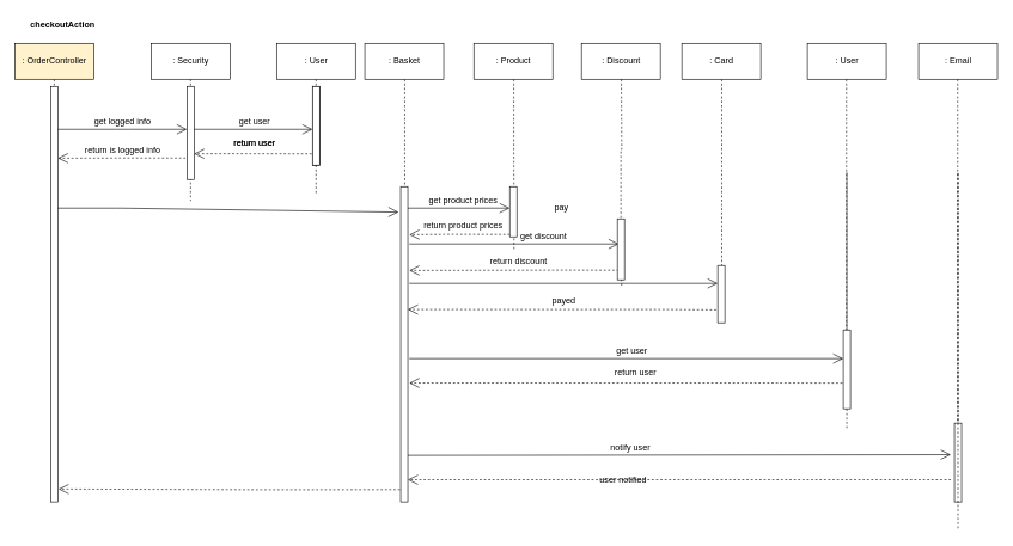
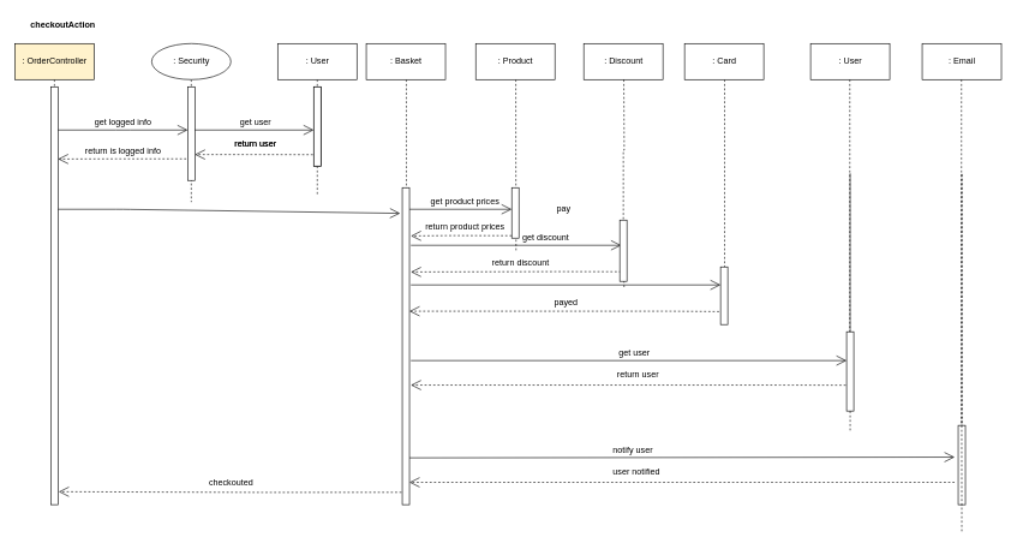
  <mxCell id="0" />
  <mxCell id="1" parent="0" />
  <mxCell id="2" style="edgeStyle=orthogonalEdgeStyle;rounded=0;orthogonalLoop=1;jettySize=auto;html=1;exitX=0.5;exitY=1;exitDx=0;exitDy=0;endArrow=none;endFill=0;dashed=1;" edge="1" parent="1"><mxGeometry relative="1" as="geometry"><mxPoint x="564" y="660" as="targetPoint" /><mxPoint x="563.66" y="110" as="sourcePoint" /><Array as="points"><mxPoint x="564" y="240" /><mxPoint x="564" y="240" /></Array></mxGeometry></mxCell>
  <mxCell id="3" style="edgeStyle=orthogonalEdgeStyle;rounded=0;orthogonalLoop=1;jettySize=auto;html=1;exitX=0.5;exitY=1;exitDx=0;exitDy=0;endArrow=none;endFill=0;dashed=1;" edge="1" parent="1"><mxGeometry relative="1" as="geometry"><mxPoint x="440" y="270" as="targetPoint" /><mxPoint x="440" y="110" as="sourcePoint" /><Array as="points" /></mxGeometry></mxCell>
  <mxCell id="4" style="edgeStyle=orthogonalEdgeStyle;rounded=0;orthogonalLoop=1;jettySize=auto;html=1;exitX=0.5;exitY=1;exitDx=0;exitDy=0;endArrow=none;endFill=0;dashed=1;" edge="1" parent="1" source="18"><mxGeometry relative="1" as="geometry"><mxPoint x="265" y="280" as="targetPoint" /><mxPoint x="265" y="120" as="sourcePoint" /><Array as="points" /></mxGeometry></mxCell>
  <mxCell id="5" style="edgeStyle=orthogonalEdgeStyle;rounded=0;orthogonalLoop=1;jettySize=auto;html=1;exitX=0.5;exitY=1;exitDx=0;exitDy=0;endArrow=none;endFill=0;dashed=1;" edge="1" parent="1" source="17"><mxGeometry relative="1" as="geometry"><mxPoint x="75.207" y="450" as="targetPoint" /></mxGeometry></mxCell>
  <mxCell id="6" value="" style="html=1;points=[];perimeter=orthogonalPerimeter;" vertex="1" parent="1"><mxGeometry x="70" y="120" width="10" height="580" as="geometry" /></mxCell>
  <mxCell id="7" value="" style="html=1;points=[];perimeter=orthogonalPerimeter;" vertex="1" parent="1"><mxGeometry x="260" y="120" width="10" height="130" as="geometry" /></mxCell>
  <mxCell id="8" value="" style="html=1;points=[];perimeter=orthogonalPerimeter;" vertex="1" parent="1"><mxGeometry x="435" y="120" width="10" height="110" as="geometry" /></mxCell>
  <mxCell id="9" value="" style="endArrow=open;endFill=1;endSize=12;html=1;" edge="1" parent="1" target="7"><mxGeometry width="160" relative="1" as="geometry"><mxPoint x="80" y="180" as="sourcePoint" /><mxPoint x="240" y="180" as="targetPoint" /><Array as="points"><mxPoint x="170" y="180" /></Array></mxGeometry></mxCell>
  <mxCell id="10" value="" style="endArrow=open;endFill=1;endSize=12;html=1;" edge="1" parent="1" target="8"><mxGeometry width="160" relative="1" as="geometry"><mxPoint x="270" y="180" as="sourcePoint" /><mxPoint x="430" y="180" as="targetPoint" /></mxGeometry></mxCell>
  <mxCell id="11" value="get logged info" style="text;html=1;align=center;verticalAlign=middle;resizable=0;points=[];autosize=1;" vertex="1" parent="1"><mxGeometry x="125" y="160" width="90" height="20" as="geometry" /></mxCell>
  <mxCell id="12" value="get user" style="text;html=1;align=center;verticalAlign=middle;resizable=0;points=[];autosize=1;" vertex="1" parent="1"><mxGeometry x="324" y="160" width="60" height="20" as="geometry" /></mxCell>
  <mxCell id="13" value="" style="endArrow=open;endSize=12;dashed=1;html=1;exitX=-0.105;exitY=0.856;exitDx=0;exitDy=0;exitPerimeter=0;" edge="1" parent="1" source="8" target="7"><mxGeometry x="0.022" width="160" relative="1" as="geometry"><mxPoint x="275" y="230" as="sourcePoint" /><mxPoint x="435" y="230" as="targetPoint" /><Array as="points"><mxPoint x="350" y="214" /></Array><mxPoint as="offset" /></mxGeometry></mxCell>
  <mxCell id="14" value="return user" style="text;html=1;align=center;verticalAlign=middle;resizable=0;points=[];autosize=1;" vertex="1" parent="1"><mxGeometry x="319" y="190" width="70" height="20" as="geometry" /></mxCell>
  <mxCell id="15" value="" style="endArrow=open;endSize=12;dashed=1;html=1;entryX=0.919;entryY=0.325;entryDx=0;entryDy=0;entryPerimeter=0;" edge="1" parent="1"><mxGeometry x="0.022" width="160" relative="1" as="geometry"><mxPoint x="258" y="220" as="sourcePoint" /><mxPoint x="80" y="220.25" as="targetPoint" /><Array as="points"><mxPoint x="160.81" y="220" /></Array><mxPoint as="offset" /></mxGeometry></mxCell>
  <mxCell id="16" value="return is logged info" style="text;html=1;align=center;verticalAlign=middle;resizable=0;points=[];autosize=1;" vertex="1" parent="1"><mxGeometry x="110" y="200" width="120" height="20" as="geometry" /></mxCell>
  <mxCell id="17" value=": OrderController" style="html=1;fillColor=#fff2cc;" vertex="1" parent="1"><mxGeometry x="20" y="60" width="110" height="50" as="geometry" /></mxCell>
- <mxCell id="18" value=": Security" style="html=1;" vertex="1" parent="1"><mxGeometry x="210" y="60" width="110" height="50" as="geometry" /></mxCell>
+ <mxCell id="18" value=": Security" style="ellipse;html=1;" vertex="1" parent="1"><mxGeometry x="210" y="60" width="110" height="50" as="geometry" /></mxCell>
  <mxCell id="19" value=": User" style="html=1;" vertex="1" parent="1"><mxGeometry x="385" y="60" width="110" height="50" as="geometry" /></mxCell>
  <mxCell id="20" value="" style="html=1;points=[];perimeter=orthogonalPerimeter;" vertex="1" parent="1"><mxGeometry x="558" y="260" width="10" height="440" as="geometry" /></mxCell>
  <mxCell id="21" value=": Basket" style="html=1;" vertex="1" parent="1"><mxGeometry x="508" y="60" width="110" height="50" as="geometry" /></mxCell>
  <mxCell id="22" value="" style="endArrow=open;endFill=1;endSize=12;html=1;entryX=-0.3;entryY=0.081;entryDx=0;entryDy=0;entryPerimeter=0;" edge="1" parent="1" target="20"><mxGeometry width="160" relative="1" as="geometry"><mxPoint x="80" y="290" as="sourcePoint" /><mxPoint x="260" y="290" as="targetPoint" /><Array as="points"><mxPoint x="170" y="290" /></Array></mxGeometry></mxCell>
  <mxCell id="23" value="" style="endArrow=open;endSize=12;dashed=1;html=1;entryX=1.1;entryY=0.969;entryDx=0;entryDy=0;entryPerimeter=0;exitX=-0.1;exitY=0.961;exitDx=0;exitDy=0;exitPerimeter=0;" edge="1" parent="1" source="20" target="6"><mxGeometry x="0.022" width="160" relative="1" as="geometry"><mxPoint x="560" y="350" as="sourcePoint" /><mxPoint x="100" y="380" as="targetPoint" /><Array as="points"><mxPoint x="370" y="683" /></Array><mxPoint as="offset" /></mxGeometry></mxCell>
+ <mxCell id="24" value="checkouted" style="text;html=1;align=center;verticalAlign=middle;resizable=0;points=[];autosize=1;" vertex="1" parent="1"><mxGeometry x="280" y="660" width="80" height="20" as="geometry" /></mxCell>
  <mxCell id="25" style="edgeStyle=orthogonalEdgeStyle;rounded=0;orthogonalLoop=1;jettySize=auto;html=1;exitX=0.5;exitY=1;exitDx=0;exitDy=0;endArrow=none;endFill=0;dashed=1;" edge="1" parent="1"><mxGeometry relative="1" as="geometry"><mxPoint x="716" y="350" as="targetPoint" /><mxPoint x="715.66" y="110" as="sourcePoint" /><Array as="points"><mxPoint x="716" y="210" /><mxPoint x="716" y="210" /></Array></mxGeometry></mxCell>
  <mxCell id="26" value="" style="html=1;points=[];perimeter=orthogonalPerimeter;" vertex="1" parent="1"><mxGeometry x="710" y="260" width="10" height="70" as="geometry" /></mxCell>
  <mxCell id="27" value=": Product" style="html=1;" vertex="1" parent="1"><mxGeometry x="660" y="60" width="110" height="50" as="geometry" /></mxCell>
  <mxCell id="28" value="" style="endArrow=open;endFill=1;endSize=12;html=1;" edge="1" parent="1"><mxGeometry width="160" relative="1" as="geometry"><mxPoint x="568" y="290" as="sourcePoint" /><mxPoint x="710" y="290" as="targetPoint" /></mxGeometry></mxCell>
  <mxCell id="29" value="get product prices" style="text;html=1;align=center;verticalAlign=middle;resizable=0;points=[];autosize=1;" vertex="1" parent="1"><mxGeometry x="590" y="270" width="110" height="20" as="geometry" /></mxCell>
  <mxCell id="30" value="" style="endArrow=open;endSize=12;dashed=1;html=1;exitX=-0.105;exitY=0.856;exitDx=0;exitDy=0;exitPerimeter=0;" edge="1" parent="1"><mxGeometry x="0.022" width="160" relative="1" as="geometry"><mxPoint x="710" y="326.66" as="sourcePoint" /><mxPoint x="570" y="327" as="targetPoint" /><Array as="points"><mxPoint x="626.05" y="326.5" /></Array><mxPoint as="offset" /></mxGeometry></mxCell>
  <mxCell id="31" value="return product prices" style="text;html=1;align=center;verticalAlign=middle;resizable=0;points=[];autosize=1;" vertex="1" parent="1"><mxGeometry x="580" y="305" width="130" height="20" as="geometry" /></mxCell>
  <mxCell id="32" style="edgeStyle=orthogonalEdgeStyle;rounded=0;orthogonalLoop=1;jettySize=auto;html=1;exitX=0.5;exitY=1;exitDx=0;exitDy=0;endArrow=none;endFill=0;dashed=1;" edge="1" parent="1" source="45"><mxGeometry relative="1" as="geometry"><mxPoint x="866" y="400" as="targetPoint" /><mxPoint x="865.66" y="110" as="sourcePoint" /><Array as="points" /></mxGeometry></mxCell>
  <mxCell id="33" value=": Discount" style="html=1;" vertex="1" parent="1"><mxGeometry x="810" y="60" width="110" height="50" as="geometry" /></mxCell>
  <mxCell id="34" value="" style="endArrow=open;endFill=1;endSize=12;html=1;" edge="1" parent="1"><mxGeometry width="160" relative="1" as="geometry"><mxPoint x="570" y="340" as="sourcePoint" /><mxPoint x="862" y="340" as="targetPoint" /></mxGeometry></mxCell>
  <mxCell id="35" value="get discount" style="text;html=1;align=center;verticalAlign=middle;resizable=0;points=[];autosize=1;" vertex="1" parent="1"><mxGeometry x="717" y="320" width="80" height="20" as="geometry" /></mxCell>
  <mxCell id="36" value="" style="endArrow=open;endSize=12;dashed=1;html=1;exitX=-0.105;exitY=0.856;exitDx=0;exitDy=0;exitPerimeter=0;" edge="1" parent="1"><mxGeometry x="0.022" width="160" relative="1" as="geometry"><mxPoint x="862" y="376.66" as="sourcePoint" /><mxPoint x="570" y="377" as="targetPoint" /><Array as="points"><mxPoint x="778.05" y="376.5" /></Array><mxPoint as="offset" /></mxGeometry></mxCell>
  <mxCell id="37" value="return discount" style="text;html=1;align=center;verticalAlign=middle;resizable=0;points=[];autosize=1;" vertex="1" parent="1"><mxGeometry x="677" y="355" width="90" height="20" as="geometry" /></mxCell>
  <mxCell id="38" style="edgeStyle=orthogonalEdgeStyle;rounded=0;orthogonalLoop=1;jettySize=auto;html=1;exitX=0.5;exitY=1;exitDx=0;exitDy=0;endArrow=none;endFill=0;dashed=1;" edge="1" parent="1"><mxGeometry relative="1" as="geometry"><mxPoint x="1005.66" y="450" as="targetPoint" /><mxPoint x="1005.66" y="110" as="sourcePoint" /><Array as="points" /></mxGeometry></mxCell>
  <mxCell id="39" value="" style="html=1;points=[];perimeter=orthogonalPerimeter;" vertex="1" parent="1"><mxGeometry x="1000" y="370" width="10" height="80" as="geometry" /></mxCell>
  <mxCell id="40" value=": Card" style="html=1;" vertex="1" parent="1"><mxGeometry x="950" y="60" width="110" height="50" as="geometry" /></mxCell>
  <mxCell id="41" value="" style="endArrow=open;endFill=1;endSize=12;html=1;" edge="1" parent="1"><mxGeometry width="160" relative="1" as="geometry"><mxPoint x="570" y="395" as="sourcePoint" /><mxPoint x="1000" y="395" as="targetPoint" /></mxGeometry></mxCell>
  <mxCell id="42" value="pay" style="text;html=1;align=center;verticalAlign=middle;resizable=0;points=[];autosize=1;" vertex="1" parent="1"><mxGeometry x="767" y="280" width="30" height="20" as="geometry" /></mxCell>
  <mxCell id="43" value="" style="endArrow=open;endSize=12;dashed=1;html=1;" edge="1" parent="1" target="20"><mxGeometry x="0.022" width="160" relative="1" as="geometry"><mxPoint x="998" y="432" as="sourcePoint" /><mxPoint x="580" y="460" as="targetPoint" /><Array as="points"><mxPoint x="928.05" y="431.5" /></Array><mxPoint as="offset" /></mxGeometry></mxCell>
  <mxCell id="44" value="payed" style="text;html=1;align=center;verticalAlign=middle;resizable=0;points=[];autosize=1;" vertex="1" parent="1"><mxGeometry x="760" y="410" width="50" height="20" as="geometry" /></mxCell>
  <mxCell id="45" value="" style="html=1;points=[];perimeter=orthogonalPerimeter;" vertex="1" parent="1"><mxGeometry x="860" y="305" width="10" height="85" as="geometry" /></mxCell>
  <mxCell id="46" style="edgeStyle=orthogonalEdgeStyle;rounded=0;orthogonalLoop=1;jettySize=auto;html=1;exitX=0.5;exitY=1;exitDx=0;exitDy=0;endArrow=none;endFill=0;dashed=1;" edge="1" parent="1" target="45"><mxGeometry relative="1" as="geometry"><mxPoint x="865.66" y="450" as="targetPoint" /><mxPoint x="865.66" y="110" as="sourcePoint" /><Array as="points" /></mxGeometry></mxCell>
  <mxCell id="47" value="return user" style="text;html=1;align=center;verticalAlign=middle;resizable=0;points=[];autosize=1;" vertex="1" parent="1"><mxGeometry x="319" y="190" width="70" height="20" as="geometry" /></mxCell>
  <mxCell id="48" value="" style="html=1;points=[];perimeter=orthogonalPerimeter;" vertex="1" parent="1"><mxGeometry x="435" y="120" width="10" height="110" as="geometry" /></mxCell>
  <mxCell id="49" value="" style="endArrow=open;endFill=1;endSize=12;html=1;" edge="1" parent="1"><mxGeometry width="160" relative="1" as="geometry"><mxPoint x="570" y="500" as="sourcePoint" /><mxPoint x="1175" y="500" as="targetPoint" /></mxGeometry></mxCell>
  <mxCell id="50" value="get user" style="text;html=1;align=center;verticalAlign=middle;resizable=0;points=[];autosize=1;" vertex="1" parent="1"><mxGeometry x="850" y="480" width="60" height="20" as="geometry" /></mxCell>
  <mxCell id="51" value="" style="endArrow=open;endSize=12;dashed=1;html=1;exitX=-0.105;exitY=0.856;exitDx=0;exitDy=0;exitPerimeter=0;" edge="1" parent="1"><mxGeometry x="0.022" width="160" relative="1" as="geometry"><mxPoint x="1173.95" y="534.16" as="sourcePoint" /><mxPoint x="570" y="534" as="targetPoint" /><Array as="points"><mxPoint x="1090" y="534" /></Array><mxPoint as="offset" /></mxGeometry></mxCell>
  <mxCell id="52" value=": User" style="html=1;" vertex="1" parent="1"><mxGeometry x="1125" y="60" width="110" height="50" as="geometry" /></mxCell>
  <mxCell id="53" value="return user" style="text;html=1;align=center;verticalAlign=middle;resizable=0;points=[];autosize=1;" vertex="1" parent="1"><mxGeometry x="850" y="510" width="70" height="20" as="geometry" /></mxCell>
  <mxCell id="54" style="edgeStyle=orthogonalEdgeStyle;rounded=0;orthogonalLoop=1;jettySize=auto;html=1;exitX=0.5;exitY=1;exitDx=0;exitDy=0;endArrow=none;endFill=0;dashed=1;" edge="1" parent="1" source="55"><mxGeometry relative="1" as="geometry"><mxPoint x="1180" y="600" as="targetPoint" /><mxPoint x="1179.5" y="110" as="sourcePoint" /><Array as="points"><mxPoint x="1179.84" y="240" /></Array></mxGeometry></mxCell>
  <mxCell id="55" value="" style="html=1;points=[];perimeter=orthogonalPerimeter;" vertex="1" parent="1"><mxGeometry x="1175" y="460" width="10" height="110" as="geometry" /></mxCell>
  <mxCell id="56" style="edgeStyle=orthogonalEdgeStyle;rounded=0;orthogonalLoop=1;jettySize=auto;html=1;exitX=0.5;exitY=1;exitDx=0;exitDy=0;endArrow=none;endFill=0;dashed=1;" edge="1" parent="1" target="55"><mxGeometry relative="1" as="geometry"><mxPoint x="1179.84" y="660" as="targetPoint" /><mxPoint x="1179.5" y="110" as="sourcePoint" /><Array as="points"><mxPoint x="1179.84" y="240" /></Array></mxGeometry></mxCell>
  <mxCell id="57" value=": Email" style="html=1;" vertex="1" parent="1"><mxGeometry x="1280" y="60" width="110" height="50" as="geometry" /></mxCell>
  <mxCell id="58" style="edgeStyle=orthogonalEdgeStyle;rounded=0;orthogonalLoop=1;jettySize=auto;html=1;exitX=0.5;exitY=1;exitDx=0;exitDy=0;endArrow=none;endFill=0;dashed=1;" edge="1" parent="1" source="59"><mxGeometry relative="1" as="geometry"><mxPoint x="1334.84" y="660" as="targetPoint" /><mxPoint x="1334.5" y="110" as="sourcePoint" /><Array as="points"><mxPoint x="1334.84" y="240" /></Array></mxGeometry></mxCell>
  <mxCell id="59" value="" style="html=1;points=[];perimeter=orthogonalPerimeter;" vertex="1" parent="1"><mxGeometry x="1330" y="590" width="10" height="110" as="geometry" /></mxCell>
  <mxCell id="60" style="edgeStyle=orthogonalEdgeStyle;rounded=0;orthogonalLoop=1;jettySize=auto;html=1;exitX=0.5;exitY=1;exitDx=0;exitDy=0;endArrow=none;endFill=0;dashed=1;" edge="1" parent="1"><mxGeometry relative="1" as="geometry"><mxPoint x="1335" y="740" as="targetPoint" /><mxPoint x="1334.5" y="110" as="sourcePoint" /><Array as="points"><mxPoint x="1334.84" y="240" /></Array></mxGeometry></mxCell>
  <mxCell id="61" value="" style="endArrow=open;endFill=1;endSize=12;html=1;entryX=-0.5;entryY=0.4;entryDx=0;entryDy=0;entryPerimeter=0;" edge="1" parent="1" target="59"><mxGeometry width="160" relative="1" as="geometry"><mxPoint x="568" y="635" as="sourcePoint" /><mxPoint x="1173" y="635" as="targetPoint" /></mxGeometry></mxCell>
  <mxCell id="62" value="notify user" style="text;html=1;align=center;verticalAlign=middle;resizable=0;points=[];autosize=1;" vertex="1" parent="1"><mxGeometry x="843" y="615" width="70" height="20" as="geometry" /></mxCell>
  <mxCell id="63" value="" style="endArrow=open;endSize=12;dashed=1;html=1;exitX=-0.5;exitY=0.718;exitDx=0;exitDy=0;exitPerimeter=0;" edge="1" parent="1" source="59"><mxGeometry x="0.022" width="160" relative="1" as="geometry"><mxPoint x="1171.95" y="669.16" as="sourcePoint" /><mxPoint x="568" y="669" as="targetPoint" /><Array as="points"><mxPoint x="1088" y="669" /></Array><mxPoint as="offset" /></mxGeometry></mxCell>
- <mxCell id="64" value="user notified" style="text;html=1;align=center;verticalAlign=middle;resizable=0;points=[];autosize=1;" vertex="1" parent="1"><mxGeometry x="828" y="660" width="80" height="20" as="geometry" /></mxCell>
+ <mxCell id="64" value="user notified" style="text;html=1;align=center;verticalAlign=middle;resizable=0;points=[];autosize=1;" vertex="1" parent="1"><mxGeometry x="843" y="645" width="80" height="20" as="geometry" /></mxCell>
  <mxCell id="65" value="&lt;b&gt;checkoutAction&lt;/b&gt;" style="text;html=1;" vertex="1" parent="1"><mxGeometry x="40" y="20" width="110" height="30" as="geometry" /></mxCell>
